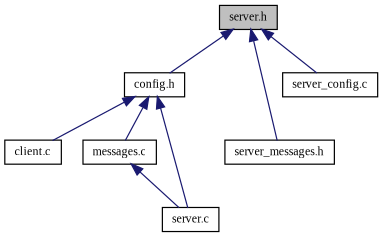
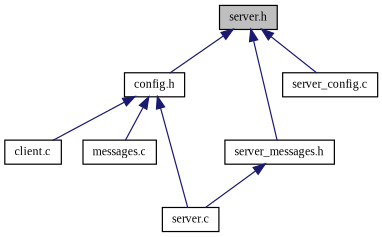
  digraph {
    fontname="Liberation Serif"
    node [color=black fillcolor=white fontname="Liberation Serif" fontsize=10 shape=record style=filled]
    edge [color=midnightblue dir=back fontname="Liberation Serif" fontsize=10 labelfontname=FreeSans labelfontsize=10 style=solid]
    n1 [fillcolor=grey75 fontcolor=black height=0.2 label="server.h" width=0.4]
    n2 [height=0.2 label="config.h" width=0.4]
    n3 [height=0.2 label="server_messages.h" width=0.4]
    n4 [height=0.2 label="server_config.c" width=0.4]
    n5 [height=0.2 label="client.c" width=0.4]
    n6 [height=0.2 label="messages.c" width=0.4]
    n7 [height=0.2 label="server.c" width=0.4]
    n1 -> n2
    n1 -> n3
    n1 -> n4
    n2 -> n5
    n2 -> n6
    n2 -> n7
-   n6 -> n7
+   n3 -> n7
  }
